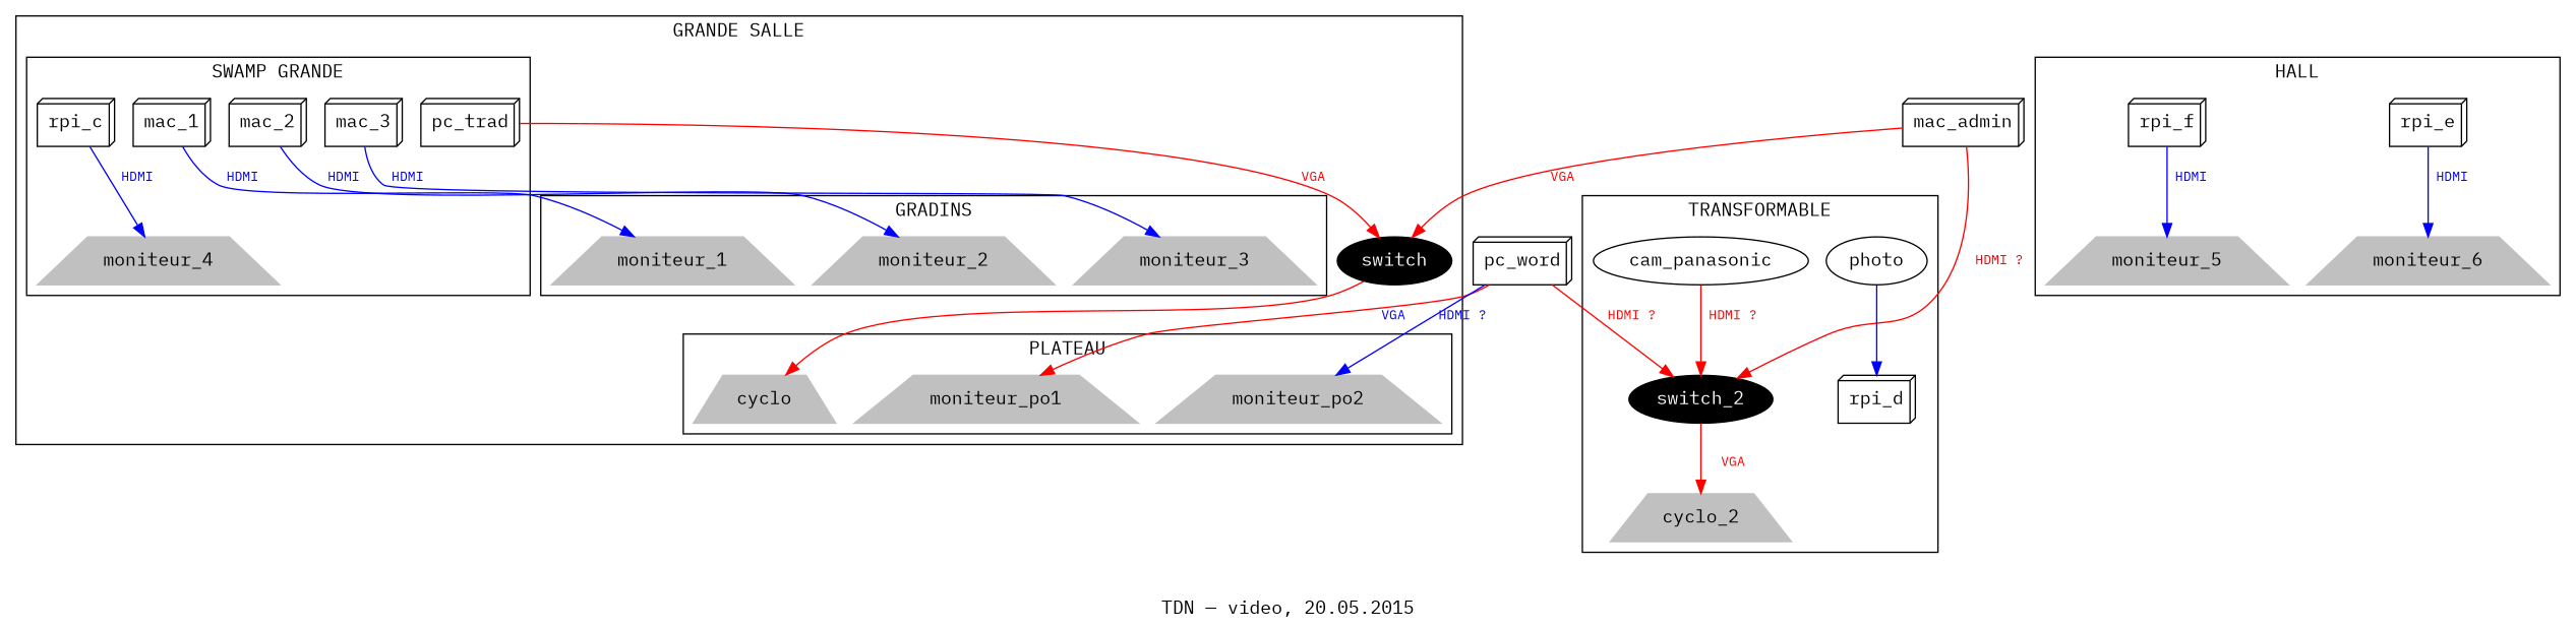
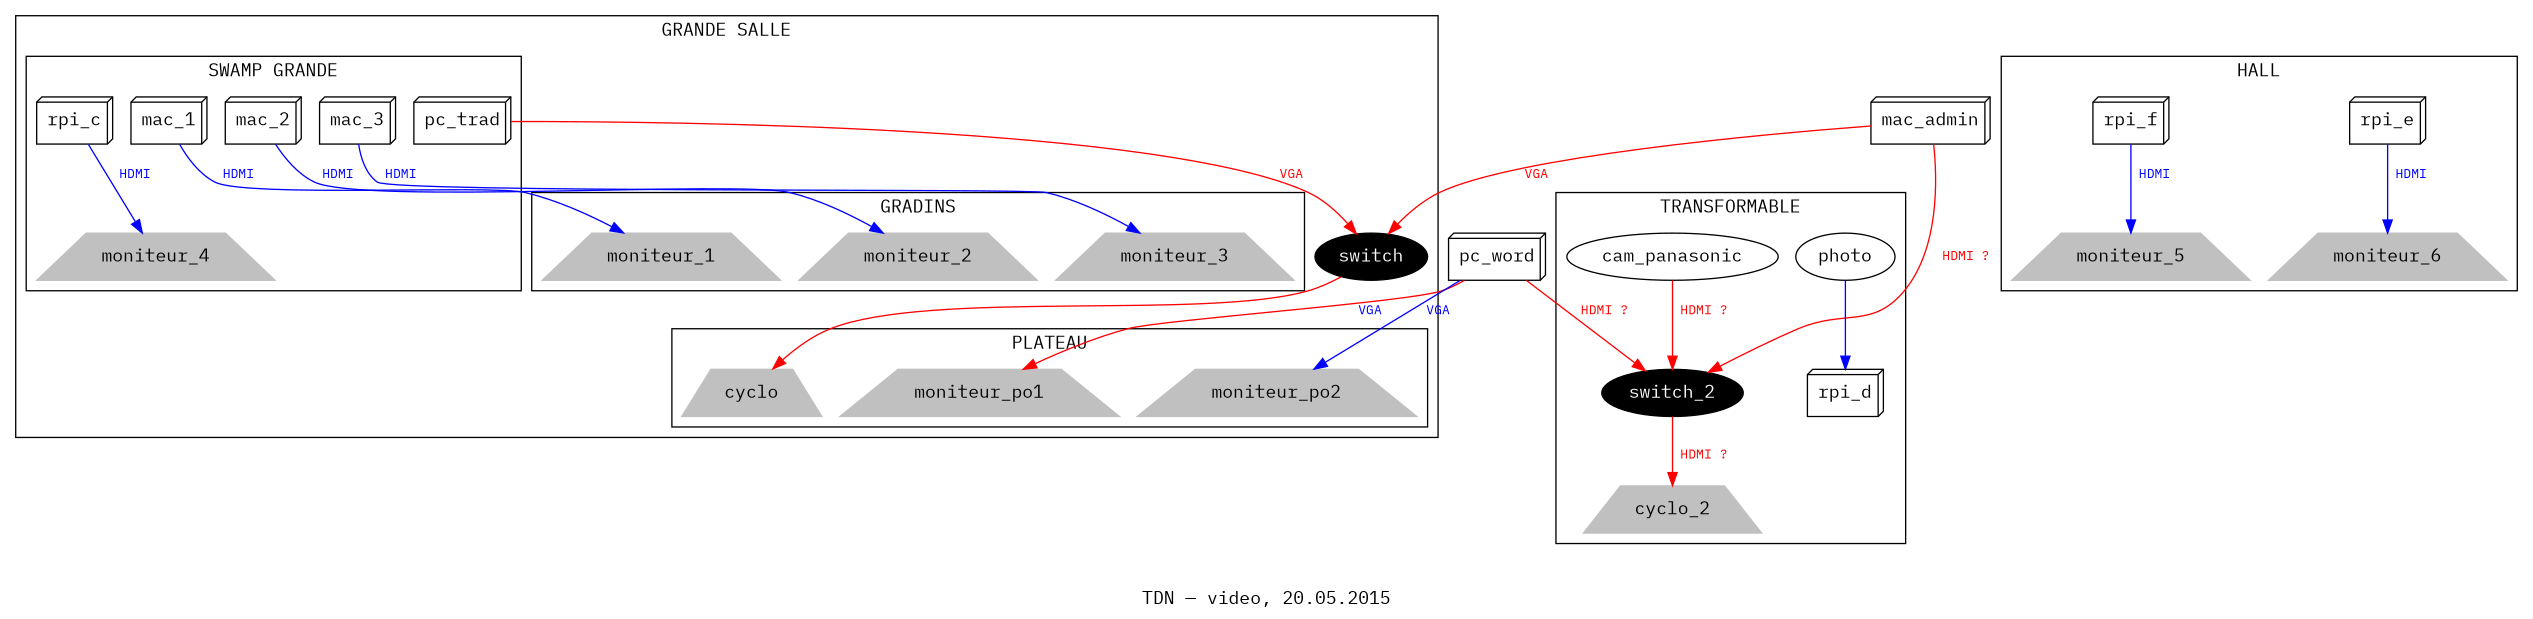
  digraph {
    fontname="IBM Plex Mono"
    label="TDN — video, 20.05.2015"
    nodesep=0.2
    node [fontname="IBM Plex Mono" shape=box3d]
    edge [color=blue fontcolor=blue fontname="IBM Plex Mono" fontsize=10]
    mac_1
    mac_2
    mac_3
    rpi_c
    rpi_d
    rpi_e
    rpi_f
    mac_admin
    pc_trad
    pc_word
    cyclo [color=grey fontcolor=black shape=trapezium style=filled]
    cyclo_2 [color=grey fontcolor=black shape=trapezium style=filled]
    moniteur_1 [color=grey fontcolor=black shape=trapezium style=filled]
    moniteur_2 [color=grey fontcolor=black shape=trapezium style=filled]
    moniteur_3 [color=grey fontcolor=black shape=trapezium style=filled]
    moniteur_4 [color=grey fontcolor=black shape=trapezium style=filled]
    moniteur_5 [color=grey fontcolor=black shape=trapezium style=filled]
    moniteur_6 [color=grey fontcolor=black shape=trapezium style=filled]
    moniteur_po1 [color=grey fontcolor=black shape=trapezium style=filled]
    moniteur_po2 [color=grey fontcolor=black shape=trapezium style=filled]
    switch_2 [color=black fontcolor=white style=filled shape=""]
    switch [color=black fontcolor=white style=filled shape=""]
    photo [shape=""]
    cam_panasonic [shape=""]
    subgraph sub_1 {
      mac_1
      mac_2
      mac_3
      rpi_c
      rpi_d
      rpi_e
      rpi_f
      mac_admin
      pc_trad
      pc_word
    }
    subgraph sub_2 {
      cyclo
      cyclo_2
      moniteur_1
      moniteur_2
      moniteur_3
      moniteur_4
      moniteur_5
      moniteur_6
      moniteur_po1
      moniteur_po2
    }
    subgraph sub_3 {
      switch_2
      switch
    }
    subgraph cluster_4 {
      label="GRANDE SALLE"
      switch
      subgraph cluster_5 {
        label=GRADINS
        moniteur_1
        moniteur_2
        moniteur_3
      }
      subgraph cluster_6 {
        label="SWAMP GRANDE"
        mac_1
        mac_2
        mac_3
        rpi_c
        pc_trad
        moniteur_4
      }
      subgraph cluster_7 {
        label=PLATEAU
        cyclo
        moniteur_po1
        moniteur_po2
      }
    }
    subgraph cluster_8 {
      label=TRANSFORMABLE
      rpi_d
      cyclo_2
      switch_2
      photo
      cam_panasonic
    }
    subgraph cluster_9 {
      label=HALL
      rpi_e
      rpi_f
      moniteur_5
      moniteur_6
    }
    mac_1 -> moniteur_1 [label=" HDMI"]
    mac_2 -> moniteur_2 [label=" HDMI"]
    mac_3 -> moniteur_3 [label=" HDMI"]
    rpi_c -> moniteur_4 [label=" HDMI"]
    rpi_e -> moniteur_6 [label=" HDMI"]
    rpi_f -> moniteur_5 [label=" HDMI"]
    mac_admin -> switch_2 [color=red fontcolor=red label=" HDMI ?"]
    mac_admin -> switch [color=red fontcolor=red label=" VGA"]
    pc_trad -> switch [color=red fontcolor=red label=" VGA"]
    pc_word -> moniteur_po1 [color=red label=" VGA"]
-   pc_word -> moniteur_po2 [label=" HDMI ?"]
+   pc_word -> moniteur_po2 [label=" VGA"]
    pc_word -> switch_2 [color=red fontcolor=red label=" HDMI ?"]
-   switch_2 -> cyclo_2 [color=red fontcolor=red label=" VGA"]
+   switch_2 -> cyclo_2 [color=red fontcolor=red label=" HDMI ?"]
    switch -> cyclo [color=red fontcolor=red]
    photo -> rpi_d
    cam_panasonic -> switch_2 [color=red fontcolor=red label=" HDMI ?"]
  }
